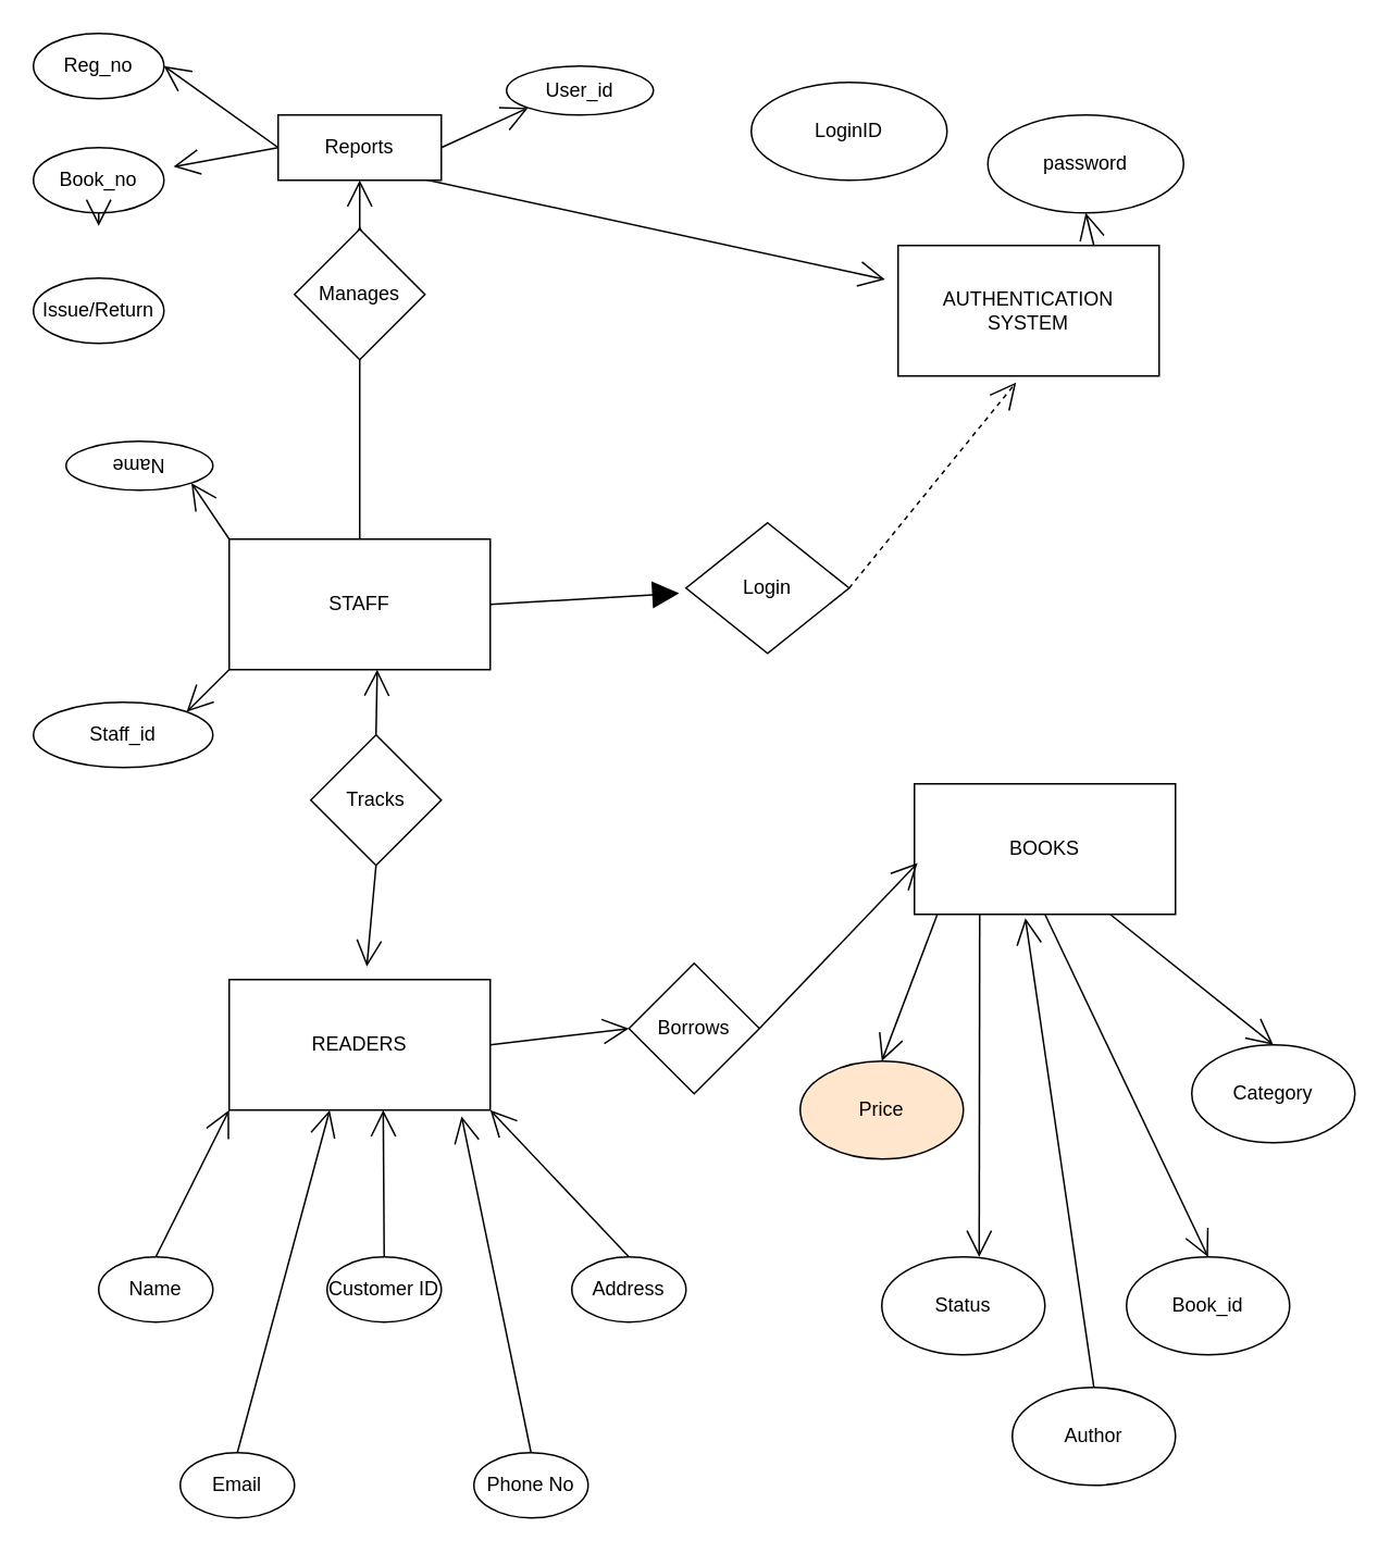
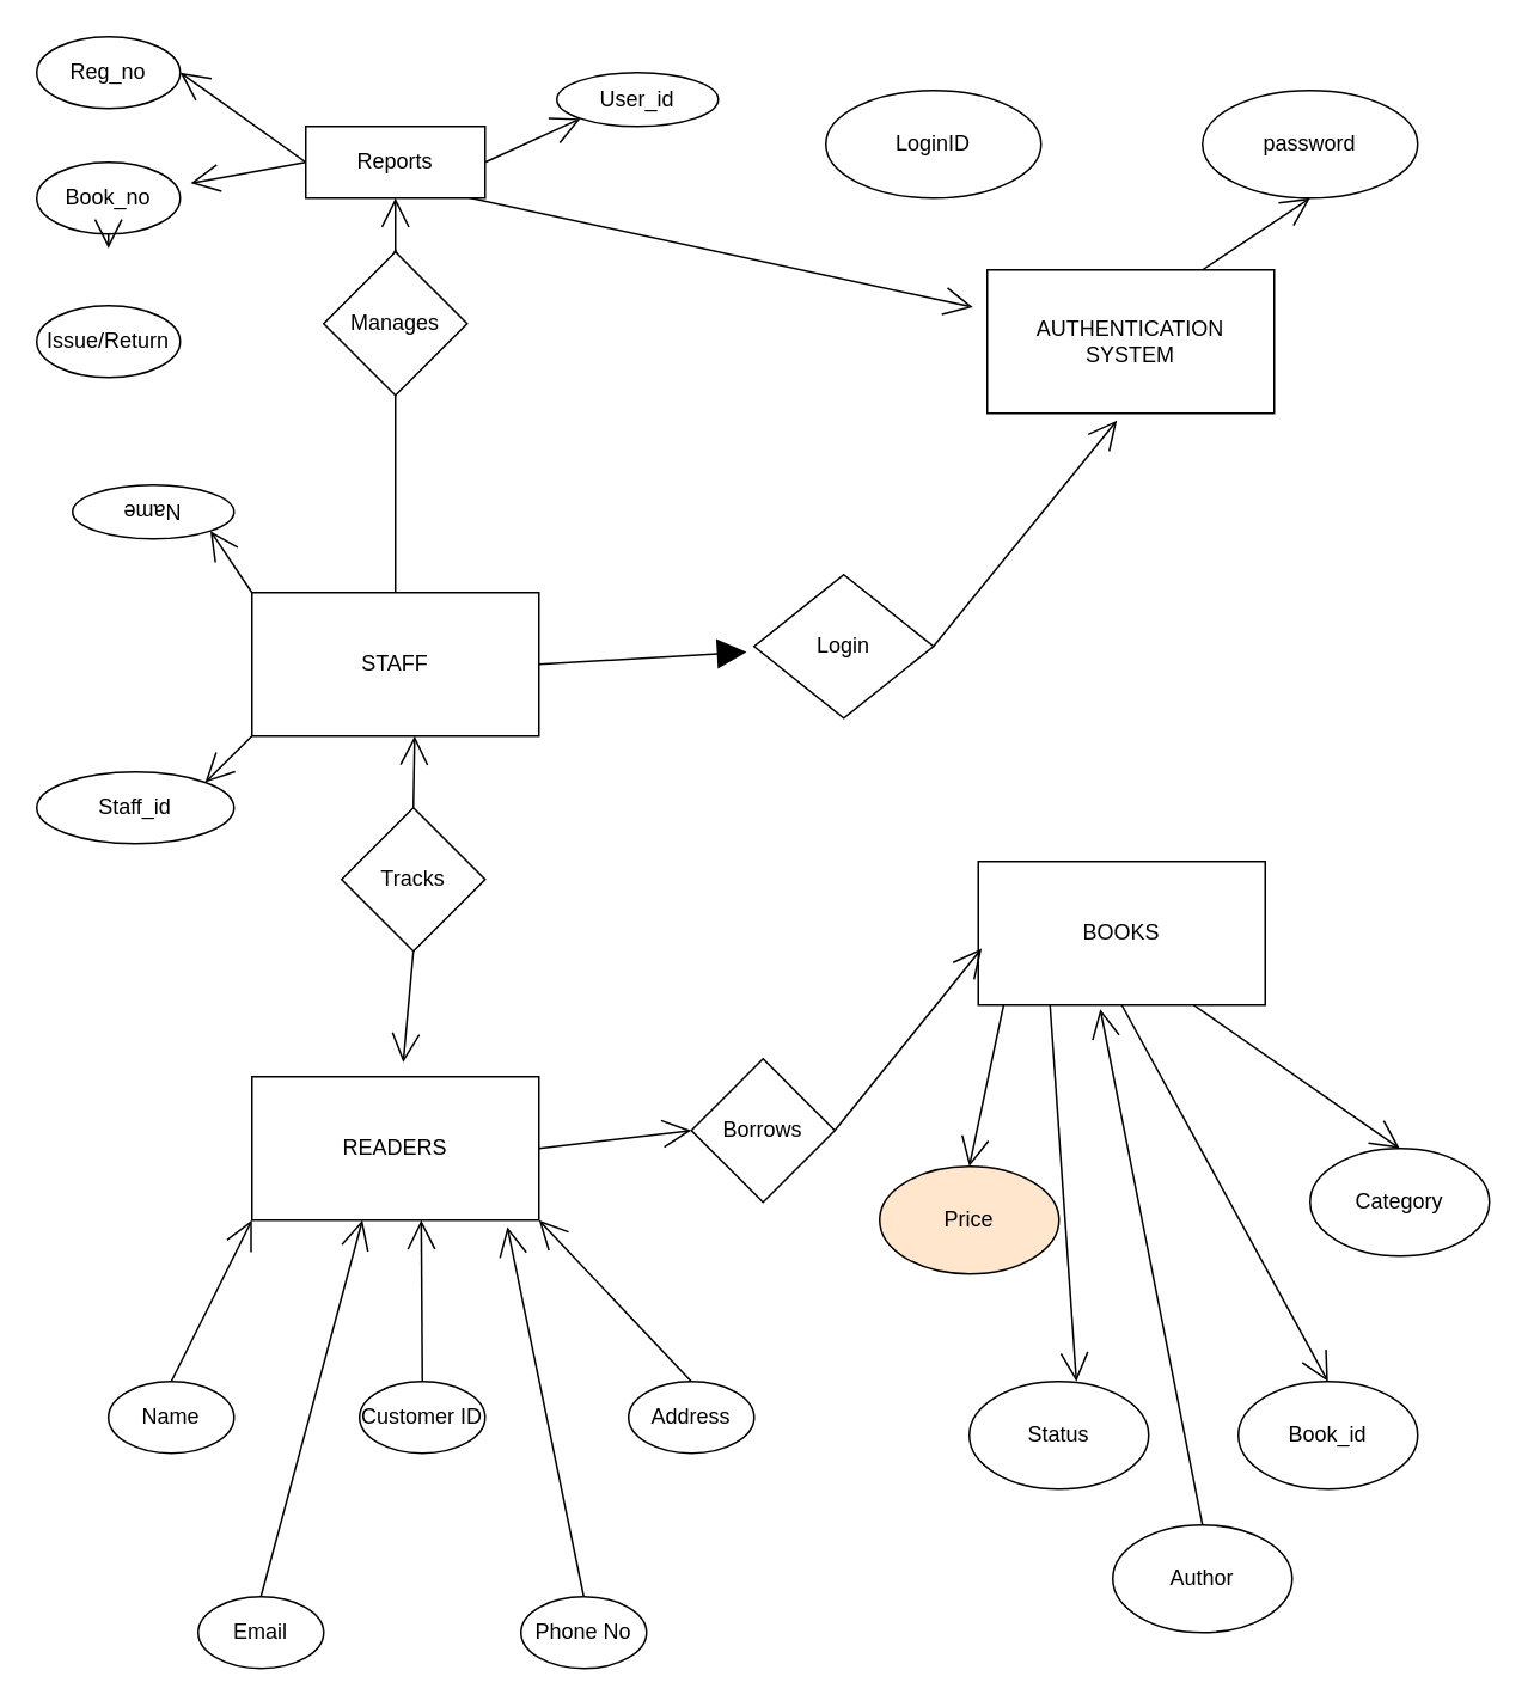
  <mxCell id="0" />
  <mxCell id="1" parent="0" />
  <mxCell id="2" style="edgeStyle=none;curved=1;rounded=0;orthogonalLoop=1;jettySize=auto;html=1;exitX=0.75;exitY=1;exitDx=0;exitDy=0;entryX=0.5;entryY=0;entryDx=0;entryDy=0;endArrow=open;startSize=14;endSize=14;sourcePerimeterSpacing=8;targetPerimeterSpacing=8;" edge="1" parent="1" source="6" target="49"><mxGeometry relative="1" as="geometry" /></mxCell>
  <mxCell id="3" style="edgeStyle=none;curved=1;rounded=0;orthogonalLoop=1;jettySize=auto;html=1;exitX=0.5;exitY=1;exitDx=0;exitDy=0;entryX=0.5;entryY=0;entryDx=0;entryDy=0;endArrow=open;startSize=14;endSize=14;sourcePerimeterSpacing=8;targetPerimeterSpacing=8;" edge="1" parent="1" source="6" target="48"><mxGeometry relative="1" as="geometry" /></mxCell>
  <mxCell id="4" style="edgeStyle=none;curved=1;rounded=0;orthogonalLoop=1;jettySize=auto;html=1;entryX=0.5;entryY=0;entryDx=0;entryDy=0;endArrow=open;startSize=14;endSize=14;sourcePerimeterSpacing=8;targetPerimeterSpacing=8;exitX=0.089;exitY=0.994;exitDx=0;exitDy=0;exitPerimeter=0;" edge="1" parent="1" source="6" target="46"><mxGeometry relative="1" as="geometry"><mxPoint x="580" y="580" as="sourcePoint" /></mxGeometry></mxCell>
  <mxCell id="5" style="edgeStyle=none;curved=1;rounded=0;orthogonalLoop=1;jettySize=auto;html=1;exitX=0.25;exitY=1;exitDx=0;exitDy=0;entryX=0.597;entryY=0;entryDx=0;entryDy=0;entryPerimeter=0;endArrow=open;startSize=14;endSize=14;sourcePerimeterSpacing=8;targetPerimeterSpacing=8;" edge="1" parent="1" source="6" target="47"><mxGeometry relative="1" as="geometry" /></mxCell>
- <mxCell id="6" value="BOOKS" style="rounded=0;whiteSpace=wrap;html=1;hachureGap=4;" vertex="1" parent="1"><mxGeometry x="560" y="480" width="160" height="80" as="geometry" /></mxCell>
+ <mxCell id="6" value="BOOKS" style="rounded=0;whiteSpace=wrap;html=1;hachureGap=4;" vertex="1" parent="1"><mxGeometry x="545" y="480" width="160" height="80" as="geometry" /></mxCell>
  <mxCell id="7" style="edgeStyle=none;curved=1;rounded=0;orthogonalLoop=1;jettySize=auto;html=1;exitX=0.5;exitY=0;exitDx=0;exitDy=0;endArrow=open;startSize=14;endSize=14;targetPerimeterSpacing=8;startArrow=none;" edge="1" parent="1" source="17"><mxGeometry relative="1" as="geometry"><mxPoint x="220" y="138" as="targetPoint" /></mxGeometry></mxCell>
  <mxCell id="8" style="edgeStyle=none;curved=1;rounded=0;orthogonalLoop=1;jettySize=auto;html=1;exitX=0;exitY=0;exitDx=0;exitDy=0;entryX=0;entryY=0;entryDx=0;entryDy=0;endArrow=open;startSize=14;endSize=14;sourcePerimeterSpacing=8;targetPerimeterSpacing=8;" edge="1" parent="1" source="11" target="29"><mxGeometry relative="1" as="geometry" /></mxCell>
  <mxCell id="9" style="edgeStyle=none;curved=1;rounded=0;orthogonalLoop=1;jettySize=auto;html=1;exitX=0;exitY=1;exitDx=0;exitDy=0;entryX=1;entryY=0;entryDx=0;entryDy=0;endArrow=open;startSize=14;endSize=14;sourcePerimeterSpacing=8;targetPerimeterSpacing=8;" edge="1" parent="1" source="11" target="30"><mxGeometry relative="1" as="geometry" /></mxCell>
  <mxCell id="10" style="edgeStyle=none;curved=1;rounded=0;orthogonalLoop=1;jettySize=auto;html=1;exitX=1;exitY=0.5;exitDx=0;exitDy=0;endArrow=block;startSize=14;endSize=14;sourcePerimeterSpacing=8;targetPerimeterSpacing=8;" edge="1" parent="1" source="11" target="53"><mxGeometry relative="1" as="geometry" /></mxCell>
  <mxCell id="11" value="STAFF" style="rounded=0;whiteSpace=wrap;html=1;hachureGap=4;" vertex="1" parent="1"><mxGeometry x="140" y="330" width="160" height="80" as="geometry" /></mxCell>
  <mxCell id="12" style="edgeStyle=none;curved=1;rounded=0;orthogonalLoop=1;jettySize=auto;html=1;exitX=1;exitY=0.5;exitDx=0;exitDy=0;entryX=0;entryY=0.5;entryDx=0;entryDy=0;endArrow=open;startSize=14;endSize=14;sourcePerimeterSpacing=8;targetPerimeterSpacing=8;" edge="1" parent="1" source="13" target="35"><mxGeometry relative="1" as="geometry" /></mxCell>
  <mxCell id="13" value="READERS" style="rounded=0;whiteSpace=wrap;html=1;hachureGap=4;" vertex="1" parent="1"><mxGeometry x="140" y="600" width="160" height="80" as="geometry" /></mxCell>
  <mxCell id="14" style="edgeStyle=none;curved=1;rounded=0;orthogonalLoop=1;jettySize=auto;html=1;exitX=0.75;exitY=0;exitDx=0;exitDy=0;entryX=0.5;entryY=1;entryDx=0;entryDy=0;endArrow=open;startSize=14;endSize=14;sourcePerimeterSpacing=8;targetPerimeterSpacing=8;" edge="1" parent="1" source="15" target="54"><mxGeometry relative="1" as="geometry" /></mxCell>
  <mxCell id="15" value="AUTHENTICATION&lt;br&gt;SYSTEM" style="rounded=0;whiteSpace=wrap;html=1;hachureGap=4;" vertex="1" parent="1"><mxGeometry x="550" y="150" width="160" height="80" as="geometry" /></mxCell>
  <mxCell id="16" style="edgeStyle=none;curved=1;rounded=0;orthogonalLoop=1;jettySize=auto;html=1;exitX=0.5;exitY=0;exitDx=0;exitDy=0;entryX=0.5;entryY=1;entryDx=0;entryDy=0;endArrow=open;startSize=14;endSize=14;sourcePerimeterSpacing=8;targetPerimeterSpacing=8;" edge="1" parent="1" source="17" target="23"><mxGeometry relative="1" as="geometry" /></mxCell>
  <mxCell id="17" value="Manages" style="rhombus;whiteSpace=wrap;html=1;hachureGap=4;" vertex="1" parent="1"><mxGeometry x="180" y="140" width="80" height="80" as="geometry" /></mxCell>
  <mxCell id="18" value="" style="edgeStyle=none;curved=1;rounded=0;orthogonalLoop=1;jettySize=auto;html=1;exitX=0.5;exitY=0;exitDx=0;exitDy=0;endArrow=none;startSize=14;endSize=14;sourcePerimeterSpacing=8;" edge="1" parent="1" source="11" target="17"><mxGeometry relative="1" as="geometry"><mxPoint x="220" y="330" as="sourcePoint" /><mxPoint x="220" y="138" as="targetPoint" /></mxGeometry></mxCell>
  <mxCell id="19" style="edgeStyle=none;curved=1;rounded=0;orthogonalLoop=1;jettySize=auto;html=1;exitX=0;exitY=0.5;exitDx=0;exitDy=0;entryX=1;entryY=0.5;entryDx=0;entryDy=0;endArrow=open;startSize=14;endSize=14;sourcePerimeterSpacing=8;targetPerimeterSpacing=8;" edge="1" parent="1" source="23" target="24"><mxGeometry relative="1" as="geometry" /></mxCell>
  <mxCell id="20" style="edgeStyle=none;curved=1;rounded=0;orthogonalLoop=1;jettySize=auto;html=1;exitX=0;exitY=0.5;exitDx=0;exitDy=0;endArrow=open;startSize=14;endSize=14;sourcePerimeterSpacing=8;targetPerimeterSpacing=8;" edge="1" parent="1" source="23" target="25"><mxGeometry relative="1" as="geometry" /></mxCell>
  <mxCell id="21" style="edgeStyle=none;curved=1;rounded=0;orthogonalLoop=1;jettySize=auto;html=1;exitX=0;exitY=0.5;exitDx=0;exitDy=0;endArrow=open;startSize=14;endSize=14;sourcePerimeterSpacing=8;targetPerimeterSpacing=8;" edge="1" parent="1" source="23" target="15"><mxGeometry relative="1" as="geometry" /></mxCell>
  <mxCell id="22" style="edgeStyle=none;curved=1;rounded=0;orthogonalLoop=1;jettySize=auto;html=1;exitX=1;exitY=0.5;exitDx=0;exitDy=0;entryX=0;entryY=1;entryDx=0;entryDy=0;endArrow=open;startSize=14;endSize=14;sourcePerimeterSpacing=8;targetPerimeterSpacing=8;" edge="1" parent="1" source="23" target="27"><mxGeometry relative="1" as="geometry" /></mxCell>
  <mxCell id="23" value="Reports" style="rounded=0;whiteSpace=wrap;html=1;hachureGap=4;" vertex="1" parent="1"><mxGeometry x="170" y="70" width="100" height="40" as="geometry" /></mxCell>
  <mxCell id="24" value="Reg_no" style="ellipse;whiteSpace=wrap;html=1;hachureGap=4;" vertex="1" parent="1"><mxGeometry x="20" y="20" width="80" height="40" as="geometry" /></mxCell>
  <mxCell id="25" value="Book_no" style="ellipse;whiteSpace=wrap;html=1;hachureGap=4;" vertex="1" parent="1"><mxGeometry x="20" y="90" width="80" height="40" as="geometry" /></mxCell>
  <mxCell id="26" value="Issue/Return" style="ellipse;whiteSpace=wrap;html=1;hachureGap=4;" vertex="1" parent="1"><mxGeometry x="20" y="170" width="80" height="40" as="geometry" /></mxCell>
  <mxCell id="27" value="User_id" style="ellipse;whiteSpace=wrap;html=1;hachureGap=4;" vertex="1" parent="1"><mxGeometry x="310" y="40" width="90" height="30" as="geometry" /></mxCell>
  <mxCell id="28" style="edgeStyle=none;curved=1;rounded=0;orthogonalLoop=1;jettySize=auto;html=1;exitX=0.5;exitY=1;exitDx=0;exitDy=0;endArrow=open;startSize=14;endSize=14;sourcePerimeterSpacing=8;targetPerimeterSpacing=8;" edge="1" parent="1" source="25" target="25"><mxGeometry relative="1" as="geometry" /></mxCell>
  <mxCell id="29" value="Name" style="ellipse;whiteSpace=wrap;html=1;hachureGap=4;rotation=-180;" vertex="1" parent="1"><mxGeometry x="40" y="270" width="90" height="30" as="geometry" /></mxCell>
  <mxCell id="30" value="Staff_id" style="ellipse;whiteSpace=wrap;html=1;hachureGap=4;" vertex="1" parent="1"><mxGeometry x="20" y="430" width="110" height="40" as="geometry" /></mxCell>
  <mxCell id="31" style="edgeStyle=none;curved=1;rounded=0;orthogonalLoop=1;jettySize=auto;html=1;exitX=0.5;exitY=0;exitDx=0;exitDy=0;entryX=0.567;entryY=0.999;entryDx=0;entryDy=0;entryPerimeter=0;endArrow=open;startSize=14;endSize=14;sourcePerimeterSpacing=8;targetPerimeterSpacing=8;" edge="1" parent="1" source="33" target="11"><mxGeometry relative="1" as="geometry" /></mxCell>
  <mxCell id="32" style="edgeStyle=none;curved=1;rounded=0;orthogonalLoop=1;jettySize=auto;html=1;exitX=0.5;exitY=1;exitDx=0;exitDy=0;endArrow=open;startSize=14;endSize=14;sourcePerimeterSpacing=8;targetPerimeterSpacing=8;" edge="1" parent="1" source="33" target="13"><mxGeometry relative="1" as="geometry" /></mxCell>
  <mxCell id="33" value="Tracks" style="rhombus;whiteSpace=wrap;html=1;hachureGap=4;" vertex="1" parent="1"><mxGeometry x="190" y="450" width="80" height="80" as="geometry" /></mxCell>
  <mxCell id="34" style="edgeStyle=none;curved=1;rounded=0;orthogonalLoop=1;jettySize=auto;html=1;exitX=1;exitY=0.5;exitDx=0;exitDy=0;entryX=0.012;entryY=0.606;entryDx=0;entryDy=0;entryPerimeter=0;endArrow=open;startSize=14;endSize=14;sourcePerimeterSpacing=8;targetPerimeterSpacing=8;" edge="1" parent="1" source="35" target="6"><mxGeometry relative="1" as="geometry" /></mxCell>
  <mxCell id="35" value="Borrows" style="rhombus;whiteSpace=wrap;html=1;hachureGap=4;" vertex="1" parent="1"><mxGeometry x="385" y="590" width="80" height="80" as="geometry" /></mxCell>
  <mxCell id="36" style="edgeStyle=none;curved=1;rounded=0;orthogonalLoop=1;jettySize=auto;html=1;exitX=0.5;exitY=0;exitDx=0;exitDy=0;entryX=0;entryY=1;entryDx=0;entryDy=0;endArrow=open;startSize=14;endSize=14;sourcePerimeterSpacing=8;targetPerimeterSpacing=8;" edge="1" parent="1" source="37" target="13"><mxGeometry relative="1" as="geometry" /></mxCell>
  <mxCell id="37" value="Name" style="ellipse;whiteSpace=wrap;html=1;hachureGap=4;" vertex="1" parent="1"><mxGeometry x="60" y="770" width="70" height="40" as="geometry" /></mxCell>
  <mxCell id="38" style="edgeStyle=none;curved=1;rounded=0;orthogonalLoop=1;jettySize=auto;html=1;exitX=0.5;exitY=0;exitDx=0;exitDy=0;entryX=0.59;entryY=1;entryDx=0;entryDy=0;entryPerimeter=0;endArrow=open;startSize=14;endSize=14;sourcePerimeterSpacing=8;targetPerimeterSpacing=8;" edge="1" parent="1" source="39" target="13"><mxGeometry relative="1" as="geometry" /></mxCell>
  <mxCell id="39" value="Customer ID" style="ellipse;whiteSpace=wrap;html=1;hachureGap=4;" vertex="1" parent="1"><mxGeometry x="200" y="770" width="70" height="40" as="geometry" /></mxCell>
  <mxCell id="40" style="edgeStyle=none;curved=1;rounded=0;orthogonalLoop=1;jettySize=auto;html=1;exitX=0.5;exitY=0;exitDx=0;exitDy=0;entryX=1;entryY=1;entryDx=0;entryDy=0;endArrow=open;startSize=14;endSize=14;sourcePerimeterSpacing=8;targetPerimeterSpacing=8;" edge="1" parent="1" source="41" target="13"><mxGeometry relative="1" as="geometry" /></mxCell>
  <mxCell id="41" value="Address" style="ellipse;whiteSpace=wrap;html=1;hachureGap=4;" vertex="1" parent="1"><mxGeometry x="350" y="770" width="70" height="40" as="geometry" /></mxCell>
  <mxCell id="42" style="edgeStyle=none;curved=1;rounded=0;orthogonalLoop=1;jettySize=auto;html=1;exitX=0.5;exitY=0;exitDx=0;exitDy=0;entryX=0.385;entryY=1;entryDx=0;entryDy=0;entryPerimeter=0;endArrow=open;startSize=14;endSize=14;sourcePerimeterSpacing=8;targetPerimeterSpacing=8;" edge="1" parent="1" source="43" target="13"><mxGeometry relative="1" as="geometry" /></mxCell>
  <mxCell id="43" value="Email" style="ellipse;whiteSpace=wrap;html=1;hachureGap=4;" vertex="1" parent="1"><mxGeometry x="110" y="890" width="70" height="40" as="geometry" /></mxCell>
  <mxCell id="44" style="edgeStyle=none;curved=1;rounded=0;orthogonalLoop=1;jettySize=auto;html=1;exitX=0.5;exitY=0;exitDx=0;exitDy=0;entryX=0.89;entryY=1.047;entryDx=0;entryDy=0;entryPerimeter=0;endArrow=open;startSize=14;endSize=14;sourcePerimeterSpacing=8;targetPerimeterSpacing=8;" edge="1" parent="1" source="45" target="13"><mxGeometry relative="1" as="geometry" /></mxCell>
  <mxCell id="45" value="Phone No" style="ellipse;whiteSpace=wrap;html=1;hachureGap=4;" vertex="1" parent="1"><mxGeometry x="290" y="890" width="70" height="40" as="geometry" /></mxCell>
  <mxCell id="46" value="Price" style="ellipse;whiteSpace=wrap;html=1;hachureGap=4;fillColor=#ffe6cc;" vertex="1" parent="1"><mxGeometry x="490" y="650" width="100" height="60" as="geometry" /></mxCell>
  <mxCell id="47" value="Status" style="ellipse;whiteSpace=wrap;html=1;hachureGap=4;" vertex="1" parent="1"><mxGeometry x="540" y="770" width="100" height="60" as="geometry" /></mxCell>
  <mxCell id="48" value="Book_id" style="ellipse;whiteSpace=wrap;html=1;hachureGap=4;" vertex="1" parent="1"><mxGeometry x="690" y="770" width="100" height="60" as="geometry" /></mxCell>
  <mxCell id="49" value="Category" style="ellipse;whiteSpace=wrap;html=1;hachureGap=4;" vertex="1" parent="1"><mxGeometry x="730" y="640" width="100" height="60" as="geometry" /></mxCell>
  <mxCell id="50" style="edgeStyle=none;curved=1;rounded=0;orthogonalLoop=1;jettySize=auto;html=1;exitX=0.5;exitY=0;exitDx=0;exitDy=0;entryX=0.425;entryY=1.029;entryDx=0;entryDy=0;entryPerimeter=0;endArrow=open;startSize=14;endSize=14;sourcePerimeterSpacing=8;targetPerimeterSpacing=8;" edge="1" parent="1" source="51" target="6"><mxGeometry relative="1" as="geometry" /></mxCell>
  <mxCell id="51" value="Author" style="ellipse;whiteSpace=wrap;html=1;hachureGap=4;" vertex="1" parent="1"><mxGeometry x="620" y="850" width="100" height="60" as="geometry" /></mxCell>
- <mxCell id="52" style="edgeStyle=none;curved=1;rounded=0;orthogonalLoop=1;jettySize=auto;html=1;exitX=1;exitY=0.5;exitDx=0;exitDy=0;entryX=0.452;entryY=1.049;entryDx=0;entryDy=0;entryPerimeter=0;endArrow=open;startSize=14;endSize=14;sourcePerimeterSpacing=8;targetPerimeterSpacing=8;dashed=1;" edge="1" parent="1" source="53" target="15"><mxGeometry relative="1" as="geometry" /></mxCell>
+ <mxCell id="52" style="edgeStyle=none;curved=1;rounded=0;orthogonalLoop=1;jettySize=auto;html=1;exitX=1;exitY=0.5;exitDx=0;exitDy=0;entryX=0.452;entryY=1.049;entryDx=0;entryDy=0;entryPerimeter=0;endArrow=open;startSize=14;endSize=14;sourcePerimeterSpacing=8;targetPerimeterSpacing=8;" edge="1" parent="1" source="53" target="15"><mxGeometry relative="1" as="geometry" /></mxCell>
  <mxCell id="53" value="Login" style="rhombus;whiteSpace=wrap;html=1;hachureGap=4;" vertex="1" parent="1"><mxGeometry x="420" y="320" width="100" height="80" as="geometry" /></mxCell>
- <mxCell id="54" value="password" style="ellipse;whiteSpace=wrap;html=1;hachureGap=4;" vertex="1" parent="1"><mxGeometry x="605" y="70" width="120" height="60" as="geometry" /></mxCell>
+ <mxCell id="54" value="password" style="ellipse;whiteSpace=wrap;html=1;hachureGap=4;" vertex="1" parent="1"><mxGeometry x="670" y="50" width="120" height="60" as="geometry" /></mxCell>
  <mxCell id="55" value="LoginID" style="ellipse;whiteSpace=wrap;html=1;hachureGap=4;" vertex="1" parent="1"><mxGeometry x="460" y="50" width="120" height="60" as="geometry" /></mxCell>
